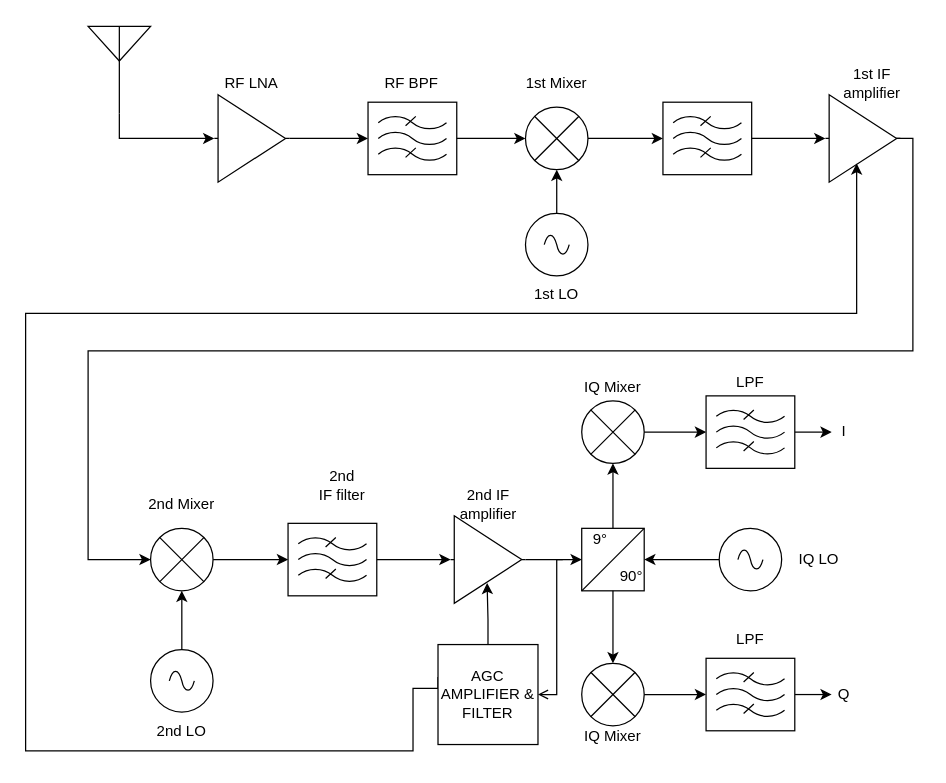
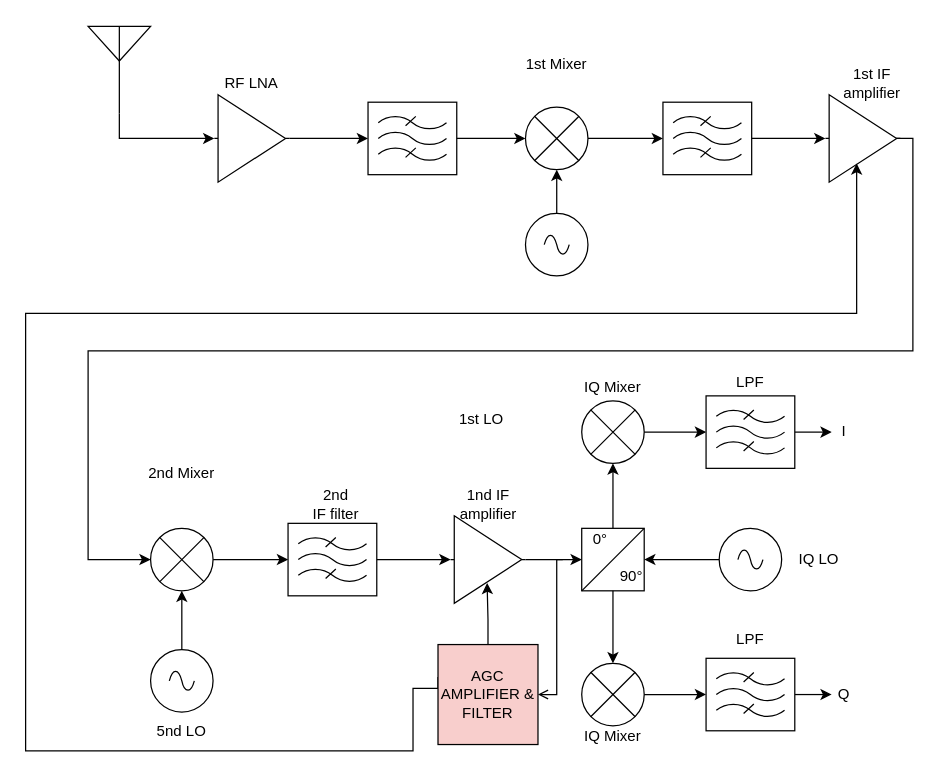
  <mxCell id="0" />
  <mxCell id="1" parent="0" />
  <mxCell id="2" value="" style="verticalLabelPosition=bottom;shadow=0;dashed=0;align=center;html=1;verticalAlign=top;shape=mxgraph.electrical.radio.aerial_-_antenna_2;" parent="1" vertex="1"><mxGeometry x="70" y="20" width="50" height="70" as="geometry" /></mxCell>
  <mxCell id="3" value="" style="verticalLabelPosition=bottom;shadow=0;dashed=0;align=center;html=1;verticalAlign=top;shape=mxgraph.electrical.abstract.multiplier;" parent="1" vertex="1"><mxGeometry x="465" y="320" width="50" height="50" as="geometry" /></mxCell>
  <mxCell id="4" value="" style="verticalLabelPosition=bottom;shadow=0;dashed=0;align=center;html=1;verticalAlign=top;shape=mxgraph.electrical.abstract.multiplier;" parent="1" vertex="1"><mxGeometry x="465" y="530" width="50" height="50" as="geometry" /></mxCell>
  <mxCell id="5" style="edgeStyle=orthogonalEdgeStyle;rounded=0;orthogonalLoop=1;jettySize=auto;html=1;entryX=1;entryY=0.5;entryDx=0;entryDy=0;exitX=-0.003;exitY=1.033;exitDx=0;exitDy=0;exitPerimeter=0;endArrow=open;" parent="1" source="10" target="60" edge="1"><mxGeometry relative="1" as="geometry"><mxPoint x="450" y="450" as="sourcePoint" /><Array as="points"><mxPoint x="445" y="447" /><mxPoint x="445" y="555" /></Array></mxGeometry></mxCell>
  <mxCell id="6" value="" style="rounded=0;whiteSpace=wrap;html=1;" parent="1" vertex="1"><mxGeometry x="465" y="422" width="50" height="50" as="geometry" /></mxCell>
  <mxCell id="7" style="edgeStyle=orthogonalEdgeStyle;rounded=0;orthogonalLoop=1;jettySize=auto;html=1;entryX=0.5;entryY=0;entryDx=0;entryDy=0;entryPerimeter=0;" parent="1" source="6" target="4" edge="1"><mxGeometry relative="1" as="geometry" /></mxCell>
  <mxCell id="8" style="edgeStyle=orthogonalEdgeStyle;rounded=0;orthogonalLoop=1;jettySize=auto;html=1;entryX=0.5;entryY=1;entryDx=0;entryDy=0;entryPerimeter=0;" parent="1" source="6" target="3" edge="1"><mxGeometry relative="1" as="geometry" /></mxCell>
  <mxCell id="9" value="" style="endArrow=none;html=1;rounded=0;entryX=1;entryY=0;entryDx=0;entryDy=0;exitX=0;exitY=1;exitDx=0;exitDy=0;" parent="1" source="6" target="6" edge="1"><mxGeometry width="50" height="50" relative="1" as="geometry"><mxPoint x="455" y="500" as="sourcePoint" /><mxPoint x="505" y="450" as="targetPoint" /></mxGeometry></mxCell>
- <mxCell id="10" value="9°" style="text;html=1;align=center;verticalAlign=middle;whiteSpace=wrap;rounded=0;" parent="1" vertex="1"><mxGeometry x="450" y="416" width="60" height="30" as="geometry" /></mxCell>
+ <mxCell id="10" value="0°" style="text;html=1;align=center;verticalAlign=middle;whiteSpace=wrap;rounded=0;" parent="1" vertex="1"><mxGeometry x="450" y="416" width="60" height="30" as="geometry" /></mxCell>
  <mxCell id="11" value="90°" style="text;html=1;align=center;verticalAlign=middle;whiteSpace=wrap;rounded=0;" parent="1" vertex="1"><mxGeometry x="475" y="446" width="60" height="30" as="geometry" /></mxCell>
  <mxCell id="12" style="edgeStyle=orthogonalEdgeStyle;rounded=0;orthogonalLoop=1;jettySize=auto;html=1;entryX=1;entryY=0.5;entryDx=0;entryDy=0;" parent="1" source="13" target="6" edge="1"><mxGeometry relative="1" as="geometry" /></mxCell>
  <mxCell id="13" value="" style="pointerEvents=1;verticalLabelPosition=bottom;shadow=0;dashed=0;align=center;html=1;verticalAlign=top;shape=mxgraph.electrical.signal_sources.source;aspect=fixed;points=[[0.5,0,0],[1,0.5,0],[0.5,1,0],[0,0.5,0]];elSignalType=ac;" parent="1" vertex="1"><mxGeometry x="575" y="422" width="50" height="50" as="geometry" /></mxCell>
  <mxCell id="14" style="edgeStyle=orthogonalEdgeStyle;rounded=0;orthogonalLoop=1;jettySize=auto;html=1;" parent="1" source="15" edge="1"><mxGeometry relative="1" as="geometry"><mxPoint x="665" y="345" as="targetPoint" /></mxGeometry></mxCell>
  <mxCell id="15" value="" style="verticalLabelPosition=bottom;shadow=0;dashed=0;align=center;html=1;verticalAlign=top;shape=mxgraph.electrical.abstract.filter;" parent="1" vertex="1"><mxGeometry x="564.5" y="316" width="71" height="58" as="geometry" /></mxCell>
  <mxCell id="16" style="edgeStyle=orthogonalEdgeStyle;rounded=0;orthogonalLoop=1;jettySize=auto;html=1;" parent="1" source="17" edge="1"><mxGeometry relative="1" as="geometry"><mxPoint x="665" y="555" as="targetPoint" /></mxGeometry></mxCell>
  <mxCell id="17" value="" style="verticalLabelPosition=bottom;shadow=0;dashed=0;align=center;html=1;verticalAlign=top;shape=mxgraph.electrical.abstract.filter;" parent="1" vertex="1"><mxGeometry x="564.5" y="526" width="71" height="58" as="geometry" /></mxCell>
  <mxCell id="18" style="edgeStyle=orthogonalEdgeStyle;rounded=0;orthogonalLoop=1;jettySize=auto;html=1;entryX=0;entryY=0.5;entryDx=0;entryDy=0;entryPerimeter=0;" parent="1" source="4" target="17" edge="1"><mxGeometry relative="1" as="geometry" /></mxCell>
  <mxCell id="19" style="edgeStyle=orthogonalEdgeStyle;rounded=0;orthogonalLoop=1;jettySize=auto;html=1;entryX=0;entryY=0.5;entryDx=0;entryDy=0;entryPerimeter=0;" parent="1" source="3" target="15" edge="1"><mxGeometry relative="1" as="geometry" /></mxCell>
  <mxCell id="20" value="Q" style="text;html=1;align=center;verticalAlign=middle;whiteSpace=wrap;rounded=0;" parent="1" vertex="1"><mxGeometry x="645" y="540" width="60" height="30" as="geometry" /></mxCell>
  <mxCell id="21" value="I" style="text;html=1;align=center;verticalAlign=middle;whiteSpace=wrap;rounded=0;" parent="1" vertex="1"><mxGeometry x="645" y="330" width="60" height="30" as="geometry" /></mxCell>
  <mxCell id="22" value="IQ LO" style="text;html=1;align=center;verticalAlign=middle;whiteSpace=wrap;rounded=0;" parent="1" vertex="1"><mxGeometry x="625" y="432" width="60" height="30" as="geometry" /></mxCell>
  <mxCell id="23" value="IQ Mixer" style="text;html=1;align=center;verticalAlign=middle;whiteSpace=wrap;rounded=0;" parent="1" vertex="1"><mxGeometry x="460" y="294" width="60" height="30" as="geometry" /></mxCell>
  <mxCell id="24" value="IQ Mixer" style="text;html=1;align=center;verticalAlign=middle;whiteSpace=wrap;rounded=0;" parent="1" vertex="1"><mxGeometry x="460" y="574" width="60" height="30" as="geometry" /></mxCell>
  <mxCell id="25" value="&lt;div&gt;LPF&lt;/div&gt;" style="text;html=1;align=center;verticalAlign=middle;whiteSpace=wrap;rounded=0;" parent="1" vertex="1"><mxGeometry x="570" y="496" width="60" height="30" as="geometry" /></mxCell>
  <mxCell id="26" value="LPF" style="text;html=1;align=center;verticalAlign=middle;whiteSpace=wrap;rounded=0;" parent="1" vertex="1"><mxGeometry x="570" y="290" width="60" height="30" as="geometry" /></mxCell>
  <mxCell id="27" value="" style="verticalLabelPosition=bottom;shadow=0;dashed=0;align=center;html=1;verticalAlign=top;shape=mxgraph.electrical.abstract.multiplier;" parent="1" vertex="1"><mxGeometry x="420" y="85" width="50" height="50" as="geometry" /></mxCell>
  <mxCell id="28" value="" style="pointerEvents=1;verticalLabelPosition=bottom;shadow=0;dashed=0;align=center;html=1;verticalAlign=top;shape=mxgraph.electrical.signal_sources.source;aspect=fixed;points=[[0.5,0,0],[1,0.5,0],[0.5,1,0],[0,0.5,0]];elSignalType=ac;" parent="1" vertex="1"><mxGeometry x="420" y="170" width="50" height="50" as="geometry" /></mxCell>
  <mxCell id="29" style="edgeStyle=orthogonalEdgeStyle;rounded=0;orthogonalLoop=1;jettySize=auto;html=1;entryX=0.5;entryY=1;entryDx=0;entryDy=0;entryPerimeter=0;" parent="1" source="28" target="27" edge="1"><mxGeometry relative="1" as="geometry" /></mxCell>
  <mxCell id="30" value="" style="verticalLabelPosition=bottom;shadow=0;dashed=0;align=center;html=1;verticalAlign=top;shape=mxgraph.electrical.abstract.filter;" parent="1" vertex="1"><mxGeometry x="530" y="81" width="71" height="58" as="geometry" /></mxCell>
  <mxCell id="31" style="edgeStyle=orthogonalEdgeStyle;rounded=0;orthogonalLoop=1;jettySize=auto;html=1;entryX=0;entryY=0.5;entryDx=0;entryDy=0;entryPerimeter=0;" parent="1" source="27" target="30" edge="1"><mxGeometry relative="1" as="geometry" /></mxCell>
  <mxCell id="32" style="edgeStyle=orthogonalEdgeStyle;rounded=0;orthogonalLoop=1;jettySize=auto;html=1;entryX=0;entryY=0.5;entryDx=0;entryDy=0;entryPerimeter=0;" parent="1" target="36" edge="1"><mxGeometry relative="1" as="geometry"><mxPoint x="100" y="447" as="targetPoint" /><mxPoint x="700" y="109.99" as="sourcePoint" /><Array as="points"><mxPoint x="730" y="110" /><mxPoint x="730" y="280" /><mxPoint x="70" y="280" /><mxPoint x="70" y="447" /></Array></mxGeometry></mxCell>
  <mxCell id="33" value="" style="verticalLabelPosition=bottom;shadow=0;dashed=0;align=center;html=1;verticalAlign=top;shape=mxgraph.electrical.abstract.amplifier;" parent="1" vertex="1"><mxGeometry x="660" y="75" width="60" height="70" as="geometry" /></mxCell>
  <mxCell id="34" style="edgeStyle=orthogonalEdgeStyle;rounded=0;orthogonalLoop=1;jettySize=auto;html=1;entryX=0;entryY=0.5;entryDx=0;entryDy=0;entryPerimeter=0;" parent="1" source="30" target="33" edge="1"><mxGeometry relative="1" as="geometry" /></mxCell>
  <mxCell id="35" value="" style="edgeStyle=orthogonalEdgeStyle;rounded=0;orthogonalLoop=1;jettySize=auto;html=1;" parent="1" source="36" target="40" edge="1"><mxGeometry relative="1" as="geometry" /></mxCell>
  <mxCell id="36" value="" style="verticalLabelPosition=bottom;shadow=0;dashed=0;align=center;html=1;verticalAlign=top;shape=mxgraph.electrical.abstract.multiplier;" parent="1" vertex="1"><mxGeometry x="120" y="422" width="50" height="50" as="geometry" /></mxCell>
  <mxCell id="37" value="" style="pointerEvents=1;verticalLabelPosition=bottom;shadow=0;dashed=0;align=center;html=1;verticalAlign=top;shape=mxgraph.electrical.signal_sources.source;aspect=fixed;points=[[0.5,0,0],[1,0.5,0],[0.5,1,0],[0,0.5,0]];elSignalType=ac;" parent="1" vertex="1"><mxGeometry x="120" y="519" width="50" height="50" as="geometry" /></mxCell>
  <mxCell id="38" style="edgeStyle=orthogonalEdgeStyle;rounded=0;orthogonalLoop=1;jettySize=auto;html=1;entryX=0.5;entryY=1;entryDx=0;entryDy=0;entryPerimeter=0;" parent="1" source="37" target="36" edge="1"><mxGeometry relative="1" as="geometry" /></mxCell>
  <mxCell id="39" value="" style="edgeStyle=orthogonalEdgeStyle;rounded=0;orthogonalLoop=1;jettySize=auto;html=1;" parent="1" source="40" target="43" edge="1"><mxGeometry relative="1" as="geometry" /></mxCell>
  <mxCell id="40" value="" style="verticalLabelPosition=bottom;shadow=0;dashed=0;align=center;html=1;verticalAlign=top;shape=mxgraph.electrical.abstract.filter;" parent="1" vertex="1"><mxGeometry x="230" y="418" width="71" height="58" as="geometry" /></mxCell>
- <mxCell id="41" value="1st Mixer" style="text;html=1;align=center;verticalAlign=middle;whiteSpace=wrap;rounded=0;" parent="1" vertex="1"><mxGeometry x="415" y="51" width="60" height="30" as="geometry" /></mxCell>
+ <mxCell id="41" value="1st Mixer" style="text;html=1;align=center;verticalAlign=middle;whiteSpace=wrap;rounded=0;" parent="1" vertex="1"><mxGeometry x="415" y="36" width="60" height="30" as="geometry" /></mxCell>
  <mxCell id="42" value="" style="edgeStyle=orthogonalEdgeStyle;rounded=0;orthogonalLoop=1;jettySize=auto;html=1;entryX=0;entryY=0.5;entryDx=0;entryDy=0;" parent="1" source="43" target="6" edge="1"><mxGeometry relative="1" as="geometry" /></mxCell>
  <mxCell id="43" value="" style="verticalLabelPosition=bottom;shadow=0;dashed=0;align=center;html=1;verticalAlign=top;shape=mxgraph.electrical.abstract.amplifier;" parent="1" vertex="1"><mxGeometry x="360" y="412" width="60" height="70" as="geometry" /></mxCell>
- <mxCell id="44" value="1st LO" style="text;html=1;align=center;verticalAlign=middle;whiteSpace=wrap;rounded=0;" parent="1" vertex="1"><mxGeometry x="415" y="220" width="60" height="30" as="geometry" /></mxCell>
+ <mxCell id="44" value="1st LO" style="text;html=1;align=center;verticalAlign=middle;whiteSpace=wrap;rounded=0;" parent="1" vertex="1"><mxGeometry x="355" y="320" width="60" height="30" as="geometry" /></mxCell>
  <mxCell id="45" value="1st IF amplifier" style="text;html=1;align=center;verticalAlign=middle;whiteSpace=wrap;rounded=0;" parent="1" vertex="1"><mxGeometry x="660" y="51" width="74.5" height="30" as="geometry" /></mxCell>
- <mxCell id="46" value="2nd Mixer" style="text;html=1;align=center;verticalAlign=middle;whiteSpace=wrap;rounded=0;" parent="1" vertex="1"><mxGeometry x="115" y="388" width="60" height="30" as="geometry" /></mxCell>
- <mxCell id="47" value="2nd LO" style="text;html=1;align=center;verticalAlign=middle;whiteSpace=wrap;rounded=0;" parent="1" vertex="1"><mxGeometry x="115" y="570" width="60" height="30" as="geometry" /></mxCell>
- <mxCell id="48" value="2nd &lt;br&gt;&lt;div&gt;IF filter&lt;/div&gt;" style="text;html=1;align=center;verticalAlign=middle;whiteSpace=wrap;rounded=0;" parent="1" vertex="1"><mxGeometry x="236" y="373" width="74.5" height="30" as="geometry" /></mxCell>
- <mxCell id="49" value="2nd IF amplifier" style="text;html=1;align=center;verticalAlign=middle;whiteSpace=wrap;rounded=0;" parent="1" vertex="1"><mxGeometry x="352.75" y="388" width="74.5" height="30" as="geometry" /></mxCell>
+ <mxCell id="46" value="2nd Mixer" style="text;html=1;align=center;verticalAlign=middle;whiteSpace=wrap;rounded=0;" parent="1" vertex="1"><mxGeometry x="115" y="363" width="60" height="30" as="geometry" /></mxCell>
+ <mxCell id="47" value="5nd LO" style="text;html=1;align=center;verticalAlign=middle;whiteSpace=wrap;rounded=0;" parent="1" vertex="1"><mxGeometry x="115" y="570" width="60" height="30" as="geometry" /></mxCell>
+ <mxCell id="48" value="2nd &lt;br&gt;&lt;div&gt;IF filter&lt;/div&gt;" style="text;html=1;align=center;verticalAlign=middle;whiteSpace=wrap;rounded=0;" parent="1" vertex="1"><mxGeometry x="231" y="388" width="74.5" height="30" as="geometry" /></mxCell>
+ <mxCell id="49" value="1nd IF amplifier" style="text;html=1;align=center;verticalAlign=middle;whiteSpace=wrap;rounded=0;" parent="1" vertex="1"><mxGeometry x="352.75" y="388" width="74.5" height="30" as="geometry" /></mxCell>
  <mxCell id="50" value="" style="group" parent="1" vertex="1" connectable="0"><mxGeometry x="294" y="51" width="71" height="88" as="geometry" /></mxCell>
  <mxCell id="51" value="" style="verticalLabelPosition=bottom;shadow=0;dashed=0;align=center;html=1;verticalAlign=top;shape=mxgraph.electrical.abstract.filter;" parent="50" vertex="1"><mxGeometry y="30" width="71" height="58" as="geometry" /></mxCell>
- <mxCell id="52" value="RF BPF" style="text;html=1;align=center;verticalAlign=middle;whiteSpace=wrap;rounded=0;" parent="50" vertex="1"><mxGeometry x="5" width="60" height="30" as="geometry" /></mxCell>
  <mxCell id="53" value="" style="group" parent="1" vertex="1" connectable="0"><mxGeometry x="171" y="51" width="60" height="94" as="geometry" /></mxCell>
  <mxCell id="54" value="" style="verticalLabelPosition=bottom;shadow=0;dashed=0;align=center;html=1;verticalAlign=top;shape=mxgraph.electrical.abstract.amplifier;" parent="53" vertex="1"><mxGeometry y="24" width="60" height="70" as="geometry" /></mxCell>
  <mxCell id="55" value="RF LNA" style="text;html=1;align=center;verticalAlign=middle;whiteSpace=wrap;rounded=0;" parent="53" vertex="1"><mxGeometry width="60" height="30" as="geometry" /></mxCell>
  <mxCell id="56" style="edgeStyle=orthogonalEdgeStyle;rounded=0;orthogonalLoop=1;jettySize=auto;html=1;exitX=1;exitY=0.5;exitDx=0;exitDy=0;exitPerimeter=0;entryX=0;entryY=0.5;entryDx=0;entryDy=0;entryPerimeter=0;" parent="1" source="54" target="51" edge="1"><mxGeometry relative="1" as="geometry" /></mxCell>
  <mxCell id="57" style="edgeStyle=orthogonalEdgeStyle;rounded=0;orthogonalLoop=1;jettySize=auto;html=1;exitX=0.5;exitY=1;exitDx=0;exitDy=0;exitPerimeter=0;entryX=0;entryY=0.5;entryDx=0;entryDy=0;entryPerimeter=0;" parent="1" source="2" target="54" edge="1"><mxGeometry relative="1" as="geometry" /></mxCell>
  <mxCell id="58" style="edgeStyle=orthogonalEdgeStyle;rounded=0;orthogonalLoop=1;jettySize=auto;html=1;exitX=1;exitY=0.5;exitDx=0;exitDy=0;exitPerimeter=0;entryX=0;entryY=0.5;entryDx=0;entryDy=0;entryPerimeter=0;" parent="1" source="51" target="27" edge="1"><mxGeometry relative="1" as="geometry" /></mxCell>
  <mxCell id="59" style="edgeStyle=orthogonalEdgeStyle;rounded=0;orthogonalLoop=1;jettySize=auto;html=1;exitX=0;exitY=0.5;exitDx=0;exitDy=0;" parent="1" edge="1"><mxGeometry relative="1" as="geometry"><mxPoint x="685" y="130" as="targetPoint" /><mxPoint x="350" y="541" as="sourcePoint" /><Array as="points"><mxPoint x="350" y="550" /><mxPoint x="330" y="550" /><mxPoint x="330" y="600" /><mxPoint x="20" y="600" /><mxPoint x="20" y="250" /><mxPoint x="685" y="250" /></Array></mxGeometry></mxCell>
- <mxCell id="60" value="AGC AMPLIFIER &amp;amp; FILTER" style="whiteSpace=wrap;html=1;aspect=fixed;" parent="1" vertex="1"><mxGeometry x="350" y="515" width="80" height="80" as="geometry" /></mxCell>
+ <mxCell id="60" value="AGC AMPLIFIER &amp;amp; FILTER" style="whiteSpace=wrap;html=1;aspect=fixed;fillColor=#f8cecc;" parent="1" vertex="1"><mxGeometry x="350" y="515" width="80" height="80" as="geometry" /></mxCell>
  <mxCell id="61" style="edgeStyle=orthogonalEdgeStyle;rounded=0;orthogonalLoop=1;jettySize=auto;html=1;exitX=0.5;exitY=0;exitDx=0;exitDy=0;entryX=0.488;entryY=0.767;entryDx=0;entryDy=0;entryPerimeter=0;" parent="1" source="60" target="43" edge="1"><mxGeometry relative="1" as="geometry" /></mxCell>
